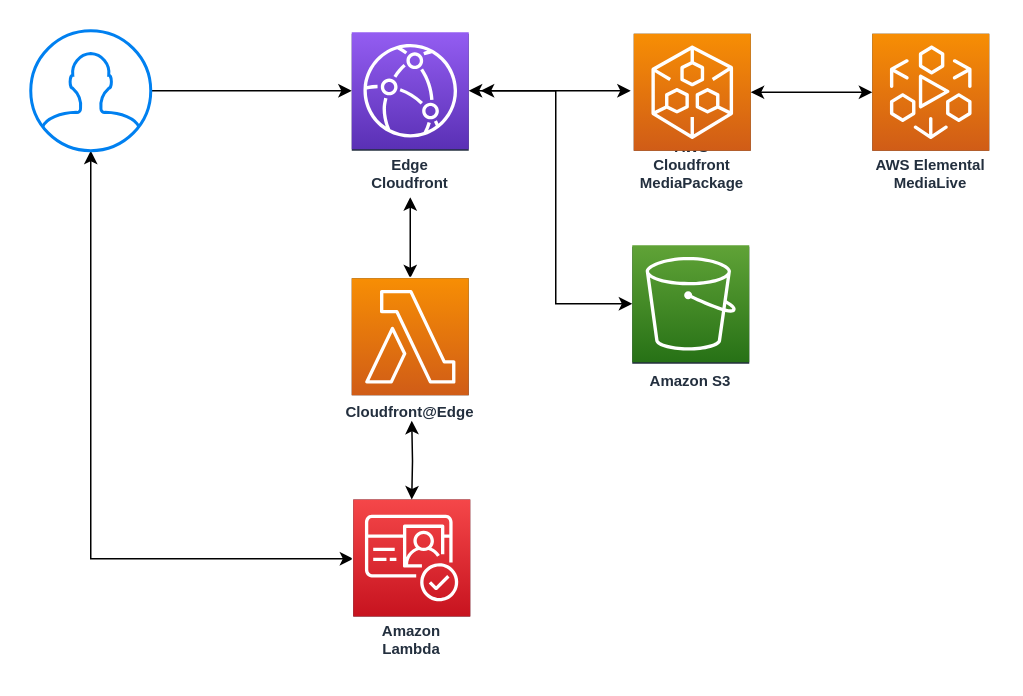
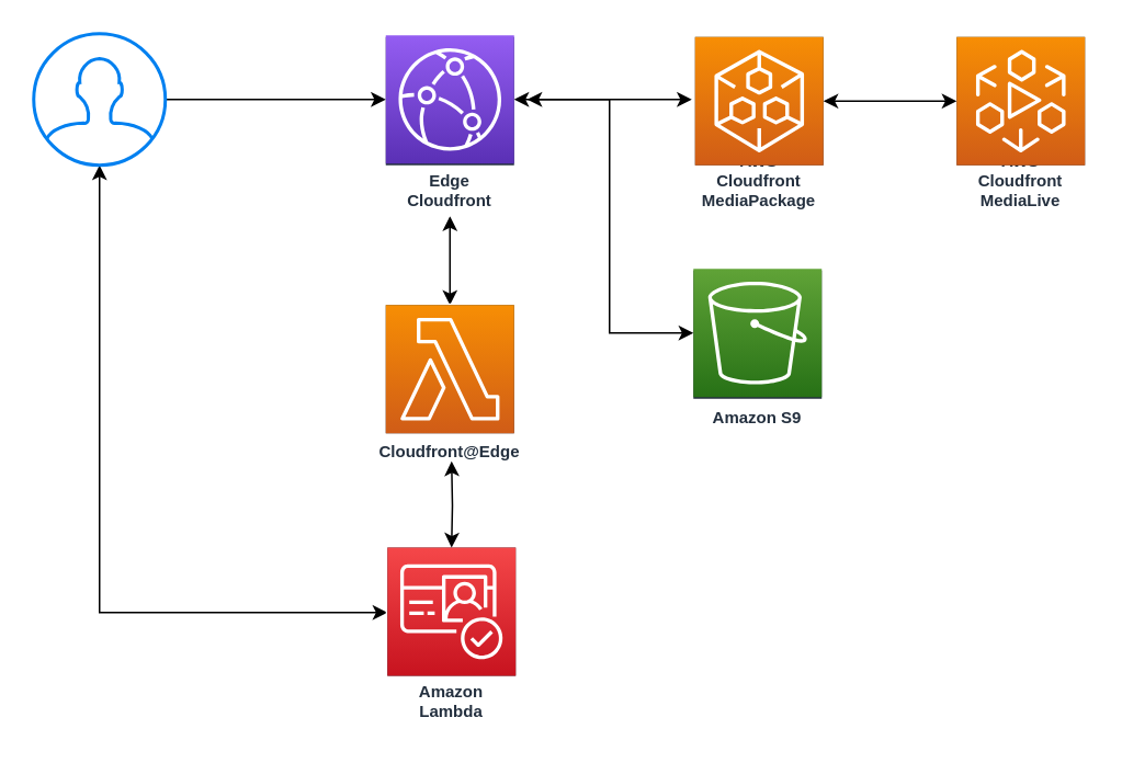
  <mxCell id="0" />
  <mxCell id="1" parent="0" />
  <mxCell id="2" value="" style="edgeStyle=orthogonalEdgeStyle;rounded=0;orthogonalLoop=1;jettySize=auto;html=1;startArrow=classic;startFill=1;" edge="1" parent="1" source="3" target="15"><mxGeometry relative="1" as="geometry"><mxPoint x="274" y="150" as="sourcePoint" /></mxGeometry></mxCell>
  <mxCell id="3" value="Edge Cloudfront" style="outlineConnect=0;fontColor=#232F3E;gradientColor=none;strokeColor=#ffffff;fillColor=#232F3E;dashed=0;verticalLabelPosition=middle;verticalAlign=bottom;align=center;html=1;whiteSpace=wrap;fontSize=10;fontStyle=1;spacing=3;shape=mxgraph.aws4.productIcon;prIcon=mxgraph.aws4.cloudfront;" vertex="1" parent="1"><mxGeometry x="233" y="21" width="80" height="110" as="geometry" /></mxCell>
  <mxCell id="4" style="edgeStyle=orthogonalEdgeStyle;rounded=0;orthogonalLoop=1;jettySize=auto;html=1;" edge="1" parent="1" source="6" target="10"><mxGeometry relative="1" as="geometry" /></mxCell>
  <mxCell id="5" style="edgeStyle=orthogonalEdgeStyle;rounded=0;orthogonalLoop=1;jettySize=auto;html=1;startArrow=classic;startFill=1;" edge="1" parent="1" source="6" target="19"><mxGeometry relative="1" as="geometry"><Array as="points"><mxPoint x="60" y="372" /></Array></mxGeometry></mxCell>
  <mxCell id="6" value="" style="html=1;verticalLabelPosition=bottom;align=center;labelBackgroundColor=#ffffff;verticalAlign=top;strokeWidth=2;strokeColor=#0080F0;fillColor=#ffffff;shadow=0;dashed=0;shape=mxgraph.ios7.icons.user;" vertex="1" parent="1"><mxGeometry x="20" y="20" width="80" height="80" as="geometry" /></mxCell>
  <mxCell id="7" value="AWS Cloudfront MediaPackage" style="outlineConnect=0;fontColor=#232F3E;gradientColor=none;strokeColor=#ffffff;fillColor=#232F3E;dashed=0;verticalLabelPosition=middle;verticalAlign=bottom;align=center;html=1;whiteSpace=wrap;fontSize=10;fontStyle=1;spacing=3;shape=mxgraph.aws4.productIcon;prIcon=mxgraph.aws4.elemental_mediapackage;" vertex="1" parent="1"><mxGeometry x="421" y="21" width="80" height="110" as="geometry" /></mxCell>
- <mxCell id="8" value="AWS Elemental MediaLive" style="outlineConnect=0;fontColor=#232F3E;gradientColor=none;strokeColor=#ffffff;fillColor=#232F3E;dashed=0;verticalLabelPosition=middle;verticalAlign=bottom;align=center;html=1;whiteSpace=wrap;fontSize=10;fontStyle=1;spacing=3;shape=mxgraph.aws4.productIcon;prIcon=mxgraph.aws4.elemental_medialive;" vertex="1" parent="1"><mxGeometry x="580" y="21" width="80" height="110" as="geometry" /></mxCell>
+ <mxCell id="8" value="AWS Cloudfront MediaLive" style="outlineConnect=0;fontColor=#232F3E;gradientColor=none;strokeColor=#ffffff;fillColor=#232F3E;dashed=0;verticalLabelPosition=middle;verticalAlign=bottom;align=center;html=1;whiteSpace=wrap;fontSize=10;fontStyle=1;spacing=3;shape=mxgraph.aws4.productIcon;prIcon=mxgraph.aws4.elemental_medialive;" vertex="1" parent="1"><mxGeometry x="580" y="21" width="80" height="110" as="geometry" /></mxCell>
  <mxCell id="9" style="edgeStyle=orthogonalEdgeStyle;rounded=0;orthogonalLoop=1;jettySize=auto;html=1;startArrow=classic;startFill=1;" edge="1" parent="1" source="10"><mxGeometry relative="1" as="geometry"><mxPoint x="420" y="60" as="targetPoint" /></mxGeometry></mxCell>
  <mxCell id="10" value="" style="outlineConnect=0;fontColor=#232F3E;gradientColor=#945DF2;gradientDirection=north;fillColor=#5A30B5;strokeColor=#ffffff;dashed=0;verticalLabelPosition=bottom;verticalAlign=top;align=center;html=1;fontSize=12;fontStyle=0;aspect=fixed;shape=mxgraph.aws4.resourceIcon;resIcon=mxgraph.aws4.cloudfront;" vertex="1" parent="1"><mxGeometry x="234" y="21" width="78" height="78" as="geometry" /></mxCell>
  <mxCell id="11" style="edgeStyle=orthogonalEdgeStyle;rounded=0;orthogonalLoop=1;jettySize=auto;html=1;startArrow=classic;startFill=1;" edge="1" parent="1" source="12" target="13"><mxGeometry relative="1" as="geometry" /></mxCell>
  <mxCell id="12" value="" style="outlineConnect=0;fontColor=#232F3E;gradientColor=#F78E04;gradientDirection=north;fillColor=#D05C17;strokeColor=#ffffff;dashed=0;verticalLabelPosition=bottom;verticalAlign=top;align=center;html=1;fontSize=12;fontStyle=0;aspect=fixed;shape=mxgraph.aws4.resourceIcon;resIcon=mxgraph.aws4.elemental_mediapackage;" vertex="1" parent="1"><mxGeometry x="422" y="22" width="78" height="78" as="geometry" /></mxCell>
  <mxCell id="13" value="" style="outlineConnect=0;fontColor=#232F3E;gradientColor=#F78E04;gradientDirection=north;fillColor=#D05C17;strokeColor=#ffffff;dashed=0;verticalLabelPosition=bottom;verticalAlign=top;align=center;html=1;fontSize=12;fontStyle=0;aspect=fixed;shape=mxgraph.aws4.resourceIcon;resIcon=mxgraph.aws4.elemental_medialive;" vertex="1" parent="1"><mxGeometry x="581" y="22" width="78" height="78" as="geometry" /></mxCell>
  <mxCell id="14" value="Cloudfront@Edge" style="outlineConnect=0;fontColor=#232F3E;gradientColor=none;strokeColor=#ffffff;fillColor=#232F3E;dashed=0;verticalLabelPosition=middle;verticalAlign=bottom;align=center;html=1;whiteSpace=wrap;fontSize=10;fontStyle=1;spacing=3;shape=mxgraph.aws4.productIcon;prIcon=mxgraph.aws4.lambda;" vertex="1" parent="1"><mxGeometry x="233" y="184" width="80" height="100" as="geometry" /></mxCell>
  <mxCell id="15" value="" style="outlineConnect=0;fontColor=#232F3E;gradientColor=#F78E04;gradientDirection=north;fillColor=#D05C17;strokeColor=#ffffff;dashed=0;verticalLabelPosition=bottom;verticalAlign=top;align=center;html=1;fontSize=12;fontStyle=0;aspect=fixed;shape=mxgraph.aws4.resourceIcon;resIcon=mxgraph.aws4.lambda;" vertex="1" parent="1"><mxGeometry x="234" y="185" width="78" height="78" as="geometry" /></mxCell>
- <mxCell id="16" value="Amazon S3" style="outlineConnect=0;fontColor=#232F3E;gradientColor=none;strokeColor=#ffffff;fillColor=#232F3E;dashed=0;verticalLabelPosition=middle;verticalAlign=bottom;align=center;html=1;whiteSpace=wrap;fontSize=10;fontStyle=1;spacing=3;shape=mxgraph.aws4.productIcon;prIcon=mxgraph.aws4.s3;" vertex="1" parent="1"><mxGeometry x="420" y="163" width="80" height="100" as="geometry" /></mxCell>
+ <mxCell id="16" value="Amazon S9" style="outlineConnect=0;fontColor=#232F3E;gradientColor=none;strokeColor=#ffffff;fillColor=#232F3E;dashed=0;verticalLabelPosition=middle;verticalAlign=bottom;align=center;html=1;whiteSpace=wrap;fontSize=10;fontStyle=1;spacing=3;shape=mxgraph.aws4.productIcon;prIcon=mxgraph.aws4.s3;" vertex="1" parent="1"><mxGeometry x="420" y="163" width="80" height="100" as="geometry" /></mxCell>
  <mxCell id="17" value="" style="outlineConnect=0;fontColor=#232F3E;gradientColor=#60A337;gradientDirection=north;fillColor=#277116;strokeColor=#ffffff;dashed=0;verticalLabelPosition=bottom;verticalAlign=top;align=center;html=1;fontSize=12;fontStyle=0;aspect=fixed;shape=mxgraph.aws4.resourceIcon;resIcon=mxgraph.aws4.s3;" vertex="1" parent="1"><mxGeometry x="421" y="163" width="78" height="78" as="geometry" /></mxCell>
  <mxCell id="18" value="Amazon Lambda" style="outlineConnect=0;fontColor=#232F3E;gradientColor=none;strokeColor=#ffffff;fillColor=#232F3E;dashed=0;verticalLabelPosition=middle;verticalAlign=bottom;align=center;html=1;whiteSpace=wrap;fontSize=10;fontStyle=1;spacing=3;shape=mxgraph.aws4.productIcon;prIcon=mxgraph.aws4.cognito;" vertex="1" parent="1"><mxGeometry x="234" y="331.5" width="80" height="110" as="geometry" /></mxCell>
  <mxCell id="19" value="" style="outlineConnect=0;fontColor=#232F3E;gradientColor=#F54749;gradientDirection=north;fillColor=#C7131F;strokeColor=#ffffff;dashed=0;verticalLabelPosition=bottom;verticalAlign=top;align=center;html=1;fontSize=12;fontStyle=0;aspect=fixed;shape=mxgraph.aws4.resourceIcon;resIcon=mxgraph.aws4.cognito;" vertex="1" parent="1"><mxGeometry x="235" y="332.5" width="78" height="78" as="geometry" /></mxCell>
  <mxCell id="20" value="" style="edgeStyle=orthogonalEdgeStyle;rounded=0;orthogonalLoop=1;jettySize=auto;html=1;startArrow=classic;startFill=1;" edge="1" parent="1" target="19"><mxGeometry relative="1" as="geometry"><mxPoint x="274" y="280" as="sourcePoint" /><mxPoint x="283" y="195" as="targetPoint" /></mxGeometry></mxCell>
  <mxCell id="21" style="edgeStyle=orthogonalEdgeStyle;rounded=0;orthogonalLoop=1;jettySize=auto;html=1;startArrow=classic;startFill=1;" edge="1" parent="1" target="17"><mxGeometry relative="1" as="geometry"><mxPoint x="430" y="70" as="targetPoint" /><mxPoint x="320" y="60" as="sourcePoint" /><Array as="points"><mxPoint x="370" y="60" /><mxPoint x="370" y="202" /></Array></mxGeometry></mxCell>
